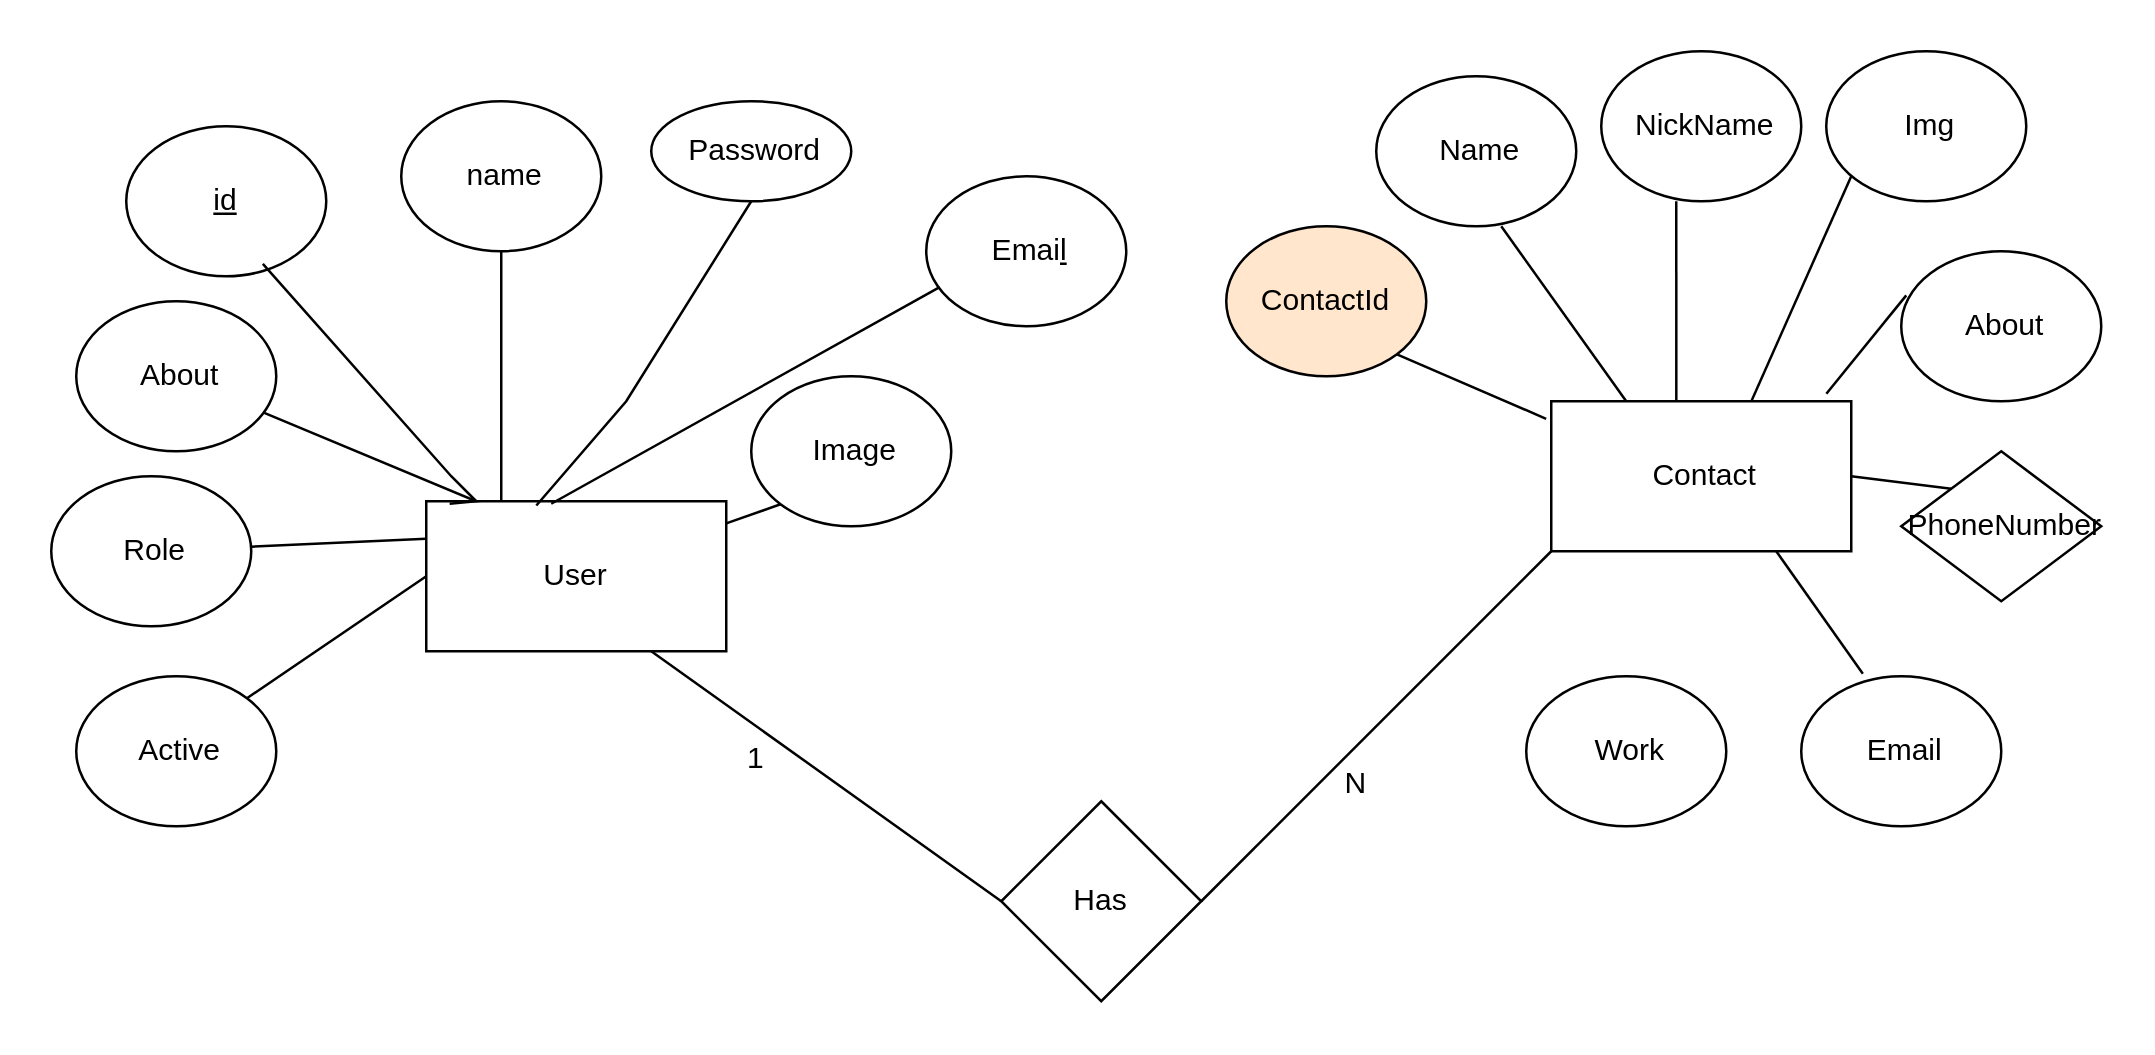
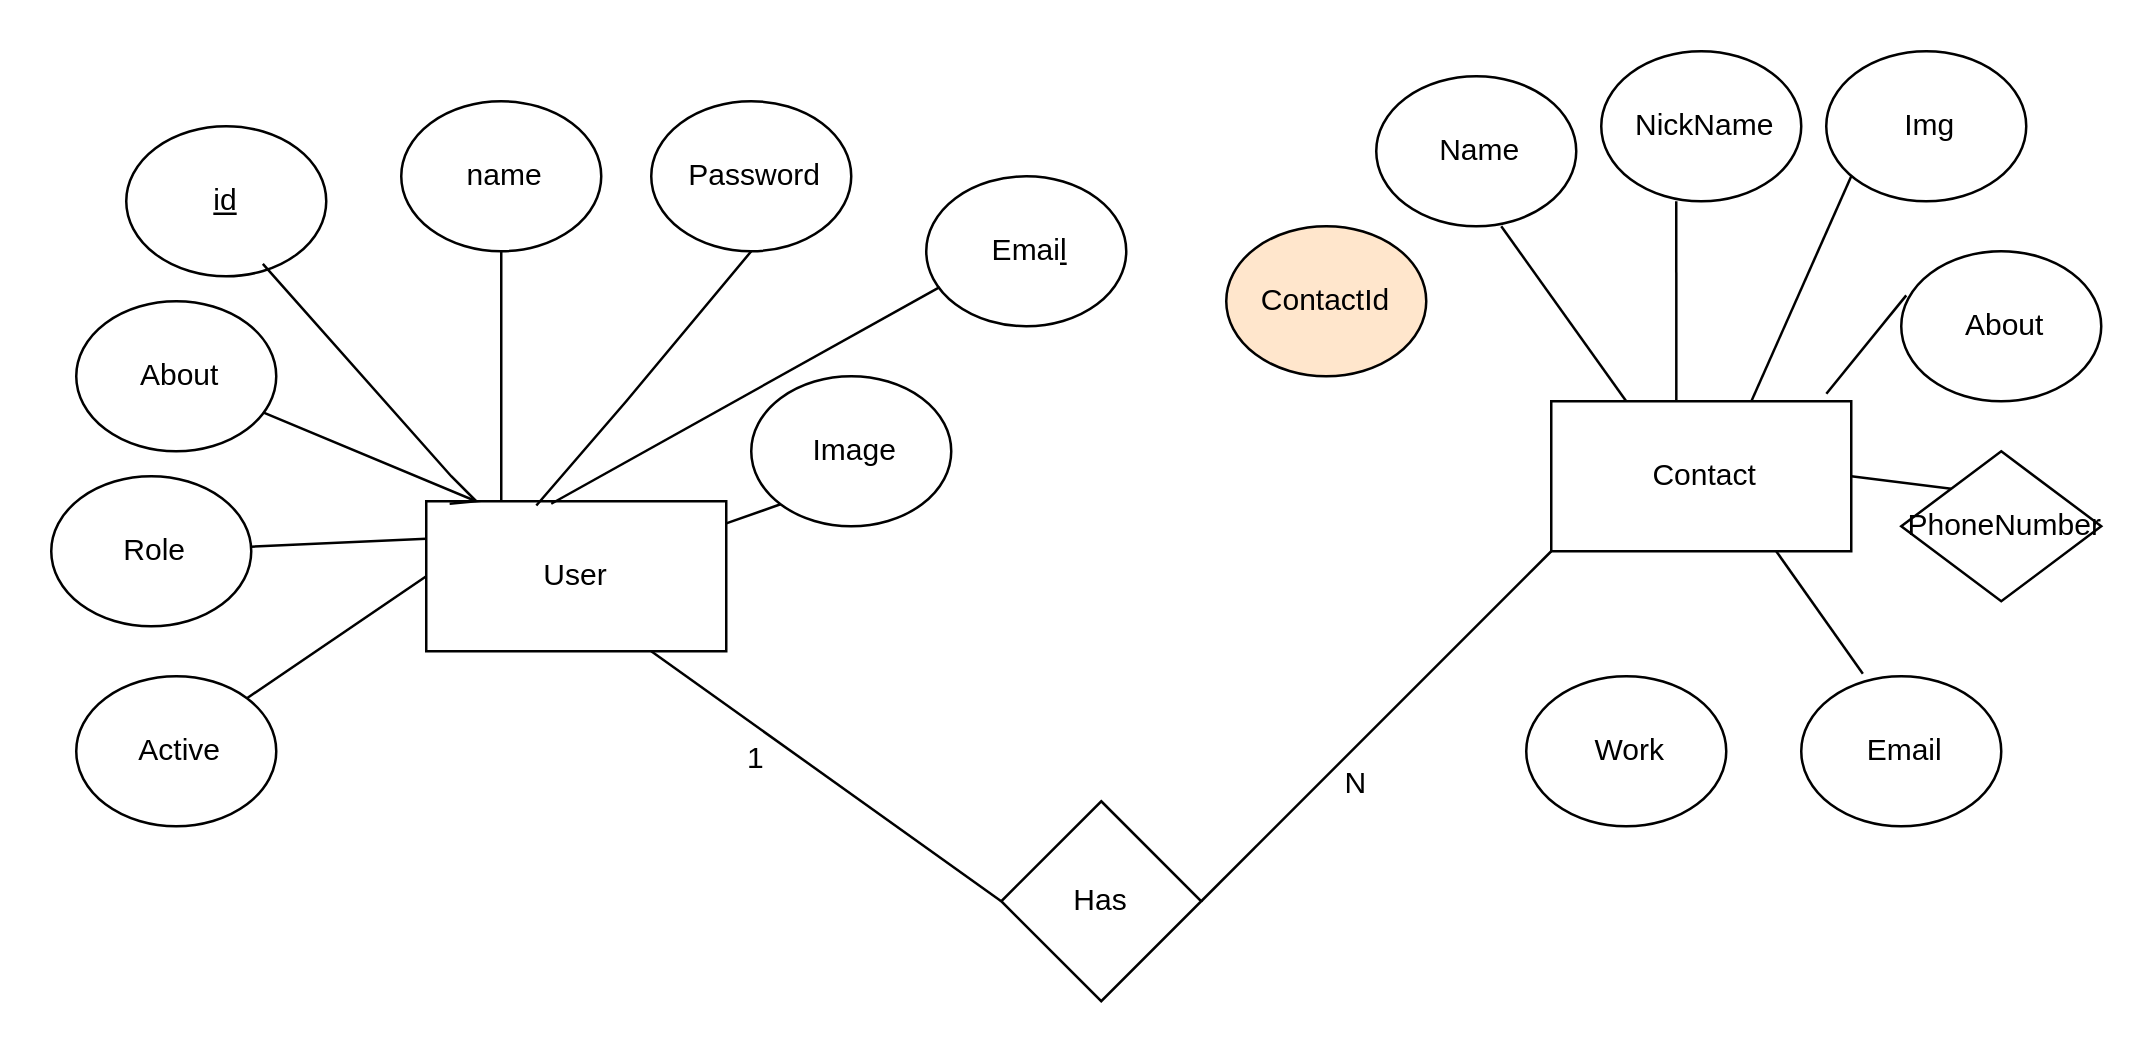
  <mxCell id="0" />
  <mxCell id="1" parent="0" />
  <mxCell id="2" value="User" style="rounded=0;whiteSpace=wrap;html=1;" vertex="1" parent="1"><mxGeometry x="170" y="200" width="120" height="60" as="geometry" /></mxCell>
  <mxCell id="3" value="&amp;nbsp;Contact" style="rounded=0;whiteSpace=wrap;html=1;" vertex="1" parent="1"><mxGeometry x="620" y="160" width="120" height="60" as="geometry" /></mxCell>
  <mxCell id="4" value="&lt;u&gt;id&lt;/u&gt;" style="ellipse;whiteSpace=wrap;html=1;" vertex="1" parent="1"><mxGeometry x="50" y="50" width="80" height="60" as="geometry" /></mxCell>
  <mxCell id="5" value="&amp;nbsp;name" style="ellipse;whiteSpace=wrap;html=1;" vertex="1" parent="1"><mxGeometry x="160" y="40" width="80" height="60" as="geometry" /></mxCell>
- <mxCell id="6" value="&amp;nbsp;Password" style="ellipse;whiteSpace=wrap;html=1;" vertex="1" parent="1"><mxGeometry x="260" y="40" width="80" height="40" as="geometry" /></mxCell>
+ <mxCell id="6" value="&amp;nbsp;Password" style="ellipse;whiteSpace=wrap;html=1;" vertex="1" parent="1"><mxGeometry x="260" y="40" width="80" height="60" as="geometry" /></mxCell>
  <mxCell id="7" value="&amp;nbsp;About" style="ellipse;whiteSpace=wrap;html=1;" vertex="1" parent="1"><mxGeometry x="30" y="120" width="80" height="60" as="geometry" /></mxCell>
  <mxCell id="8" value="&amp;nbsp;Emai&lt;u&gt;l&lt;/u&gt;" style="ellipse;whiteSpace=wrap;html=1;" vertex="1" parent="1"><mxGeometry x="370" y="70" width="80" height="60" as="geometry" /></mxCell>
  <mxCell id="9" value="&amp;nbsp;Image" style="ellipse;whiteSpace=wrap;html=1;" vertex="1" parent="1"><mxGeometry x="300" y="150" width="80" height="60" as="geometry" /></mxCell>
  <mxCell id="10" value="&amp;nbsp;Role" style="ellipse;whiteSpace=wrap;html=1;" vertex="1" parent="1"><mxGeometry x="20" y="190" width="80" height="60" as="geometry" /></mxCell>
  <mxCell id="11" value="&amp;nbsp;Active" style="ellipse;whiteSpace=wrap;html=1;" vertex="1" parent="1"><mxGeometry x="30" y="270" width="80" height="60" as="geometry" /></mxCell>
  <mxCell id="12" value="" style="endArrow=none;html=1;rounded=0;entryX=0;entryY=1;entryDx=0;entryDy=0;" edge="1" parent="1" source="2" target="9"><mxGeometry width="50" height="50" relative="1" as="geometry"><mxPoint x="370" y="250" as="sourcePoint" /><mxPoint x="420" y="200" as="targetPoint" /></mxGeometry></mxCell>
  <mxCell id="13" value="" style="endArrow=none;html=1;rounded=0;entryX=0.067;entryY=0.739;entryDx=0;entryDy=0;entryPerimeter=0;" edge="1" parent="1" target="8"><mxGeometry width="50" height="50" relative="1" as="geometry"><mxPoint x="220" y="201" as="sourcePoint" /><mxPoint x="350" y="180" as="targetPoint" /></mxGeometry></mxCell>
  <mxCell id="14" value="" style="endArrow=none;html=1;rounded=0;entryX=0.5;entryY=1;entryDx=0;entryDy=0;exitX=0.367;exitY=0.028;exitDx=0;exitDy=0;exitPerimeter=0;" edge="1" parent="1" source="2" target="6"><mxGeometry width="50" height="50" relative="1" as="geometry"><mxPoint x="230" y="211" as="sourcePoint" /><mxPoint x="385" y="124" as="targetPoint" /><Array as="points"><mxPoint x="250" y="160" /></Array></mxGeometry></mxCell>
  <mxCell id="15" value="" style="endArrow=none;html=1;rounded=0;entryX=0.5;entryY=1;entryDx=0;entryDy=0;exitX=0.25;exitY=0;exitDx=0;exitDy=0;" edge="1" parent="1" source="2" target="5"><mxGeometry width="50" height="50" relative="1" as="geometry"><mxPoint x="224" y="212" as="sourcePoint" /><mxPoint x="310" y="110" as="targetPoint" /><Array as="points"><mxPoint x="200" y="160" /></Array></mxGeometry></mxCell>
  <mxCell id="16" value="" style="endArrow=none;html=1;rounded=0;entryX=0.683;entryY=0.917;entryDx=0;entryDy=0;entryPerimeter=0;" edge="1" parent="1" target="4"><mxGeometry width="50" height="50" relative="1" as="geometry"><mxPoint x="190" y="200" as="sourcePoint" /><mxPoint x="210" y="110" as="targetPoint" /><Array as="points"><mxPoint x="180" y="190" /></Array></mxGeometry></mxCell>
  <mxCell id="17" value="" style="endArrow=none;html=1;rounded=0;exitX=0.078;exitY=0.017;exitDx=0;exitDy=0;exitPerimeter=0;" edge="1" parent="1" source="2" target="7"><mxGeometry width="50" height="50" relative="1" as="geometry"><mxPoint x="200" y="210" as="sourcePoint" /><mxPoint x="115" y="115" as="targetPoint" /><Array as="points"><mxPoint x="190" y="200" /></Array></mxGeometry></mxCell>
  <mxCell id="18" value="" style="endArrow=none;html=1;rounded=0;exitX=0;exitY=0.25;exitDx=0;exitDy=0;" edge="1" parent="1" source="2" target="10"><mxGeometry width="50" height="50" relative="1" as="geometry"><mxPoint x="210" y="220" as="sourcePoint" /><mxPoint x="115" y="175" as="targetPoint" /><Array as="points" /></mxGeometry></mxCell>
  <mxCell id="19" value="" style="endArrow=none;html=1;rounded=0;entryX=1;entryY=0;entryDx=0;entryDy=0;exitX=0;exitY=0.5;exitDx=0;exitDy=0;" edge="1" parent="1" source="2" target="11"><mxGeometry width="50" height="50" relative="1" as="geometry"><mxPoint x="180" y="200" as="sourcePoint" /><mxPoint x="110" y="227" as="targetPoint" /><Array as="points"><mxPoint x="170" y="230" /></Array></mxGeometry></mxCell>
  <mxCell id="20" value="ContactId" style="ellipse;whiteSpace=wrap;html=1;fillColor=#ffe6cc;" vertex="1" parent="1"><mxGeometry x="490" y="90" width="80" height="60" as="geometry" /></mxCell>
  <mxCell id="21" value="&amp;nbsp;Name" style="ellipse;whiteSpace=wrap;html=1;" vertex="1" parent="1"><mxGeometry x="550" y="30" width="80" height="60" as="geometry" /></mxCell>
  <mxCell id="22" value="&amp;nbsp;Email" style="ellipse;whiteSpace=wrap;html=1;" vertex="1" parent="1"><mxGeometry x="720" y="270" width="80" height="60" as="geometry" /></mxCell>
  <mxCell id="23" value="&amp;nbsp;PhoneNumber" style="rhombus;whiteSpace=wrap;html=1;" vertex="1" parent="1"><mxGeometry x="760" y="180" width="80" height="60" as="geometry" /></mxCell>
  <mxCell id="24" value="&amp;nbsp;Img" style="ellipse;whiteSpace=wrap;html=1;" vertex="1" parent="1"><mxGeometry x="730" y="20" width="80" height="60" as="geometry" /></mxCell>
  <mxCell id="25" value="&amp;nbsp;About" style="ellipse;whiteSpace=wrap;html=1;" vertex="1" parent="1"><mxGeometry x="760" y="100" width="80" height="60" as="geometry" /></mxCell>
  <mxCell id="26" value="&amp;nbsp;NickName" style="ellipse;whiteSpace=wrap;html=1;" vertex="1" parent="1"><mxGeometry x="640" y="20" width="80" height="60" as="geometry" /></mxCell>
  <mxCell id="27" value="&amp;nbsp;Work" style="ellipse;whiteSpace=wrap;html=1;" vertex="1" parent="1"><mxGeometry x="610" y="270" width="80" height="60" as="geometry" /></mxCell>
- <mxCell id="28" value="" style="endArrow=none;html=1;rounded=0;exitX=-0.017;exitY=0.117;exitDx=0;exitDy=0;exitPerimeter=0;entryX=1;entryY=1;entryDx=0;entryDy=0;" edge="1" parent="1" source="3" target="20"><mxGeometry width="50" height="50" relative="1" as="geometry"><mxPoint x="505" y="190" as="sourcePoint" /><mxPoint x="555" y="140" as="targetPoint" /></mxGeometry></mxCell>
  <mxCell id="29" value="" style="endArrow=none;html=1;rounded=0;exitX=0.25;exitY=0;exitDx=0;exitDy=0;entryX=1;entryY=1;entryDx=0;entryDy=0;" edge="1" parent="1" source="3"><mxGeometry width="50" height="50" relative="1" as="geometry"><mxPoint x="660" y="116" as="sourcePoint" /><mxPoint x="600" y="90" as="targetPoint" /></mxGeometry></mxCell>
  <mxCell id="30" value="" style="endArrow=none;html=1;rounded=0;exitX=0.417;exitY=0;exitDx=0;exitDy=0;entryX=1;entryY=1;entryDx=0;entryDy=0;exitPerimeter=0;" edge="1" parent="1" source="3"><mxGeometry width="50" height="50" relative="1" as="geometry"><mxPoint x="720" y="150" as="sourcePoint" /><mxPoint x="670" y="80" as="targetPoint" /></mxGeometry></mxCell>
  <mxCell id="31" value="" style="endArrow=none;html=1;rounded=0;exitX=0.667;exitY=0;exitDx=0;exitDy=0;entryX=1;entryY=1;entryDx=0;entryDy=0;exitPerimeter=0;" edge="1" parent="1" source="3"><mxGeometry width="50" height="50" relative="1" as="geometry"><mxPoint x="740" y="150" as="sourcePoint" /><mxPoint x="740" y="70" as="targetPoint" /></mxGeometry></mxCell>
  <mxCell id="32" value="" style="endArrow=none;html=1;rounded=0;entryX=0.025;entryY=0.294;entryDx=0;entryDy=0;entryPerimeter=0;exitX=0.917;exitY=-0.05;exitDx=0;exitDy=0;exitPerimeter=0;" edge="1" parent="1" source="3" target="25"><mxGeometry width="50" height="50" relative="1" as="geometry"><mxPoint x="730" y="210" as="sourcePoint" /><mxPoint x="770" y="120" as="targetPoint" /></mxGeometry></mxCell>
  <mxCell id="33" value="" style="endArrow=none;html=1;rounded=0;entryX=0;entryY=0;entryDx=0;entryDy=0;exitX=1;exitY=0.5;exitDx=0;exitDy=0;" edge="1" parent="1" source="3" target="23"><mxGeometry width="50" height="50" relative="1" as="geometry"><mxPoint x="740" y="220" as="sourcePoint" /><mxPoint x="772" y="181" as="targetPoint" /></mxGeometry></mxCell>
  <mxCell id="34" value="" style="endArrow=none;html=1;rounded=0;entryX=0.308;entryY=-0.017;entryDx=0;entryDy=0;exitX=0.75;exitY=1;exitDx=0;exitDy=0;entryPerimeter=0;" edge="1" parent="1" source="3" target="22"><mxGeometry width="50" height="50" relative="1" as="geometry"><mxPoint x="750" y="200" as="sourcePoint" /><mxPoint x="782" y="199" as="targetPoint" /></mxGeometry></mxCell>
  <mxCell id="35" value="Has" style="rhombus;whiteSpace=wrap;html=1;" vertex="1" parent="1"><mxGeometry x="400" y="320" width="80" height="80" as="geometry" /></mxCell>
  <mxCell id="36" value="" style="endArrow=none;html=1;rounded=0;exitX=0.75;exitY=1;exitDx=0;exitDy=0;entryX=0;entryY=0.5;entryDx=0;entryDy=0;" edge="1" parent="1" source="2" target="35"><mxGeometry width="50" height="50" relative="1" as="geometry"><mxPoint x="410" y="250" as="sourcePoint" /><mxPoint x="460" y="200" as="targetPoint" /></mxGeometry></mxCell>
  <mxCell id="37" value="" style="endArrow=none;html=1;rounded=0;entryX=0;entryY=1;entryDx=0;entryDy=0;exitX=1;exitY=0.5;exitDx=0;exitDy=0;" edge="1" parent="1" source="35" target="3"><mxGeometry width="50" height="50" relative="1" as="geometry"><mxPoint x="480" y="250" as="sourcePoint" /><mxPoint x="530" y="200" as="targetPoint" /></mxGeometry></mxCell>
  <mxCell id="38" value="&amp;nbsp;1" style="text;html=1;align=center;verticalAlign=middle;resizable=0;points=[];autosize=1;strokeColor=none;fillColor=none;" vertex="1" parent="1"><mxGeometry x="285" y="288" width="30" height="30" as="geometry" /></mxCell>
  <mxCell id="39" value="&amp;nbsp;N" style="text;html=1;align=center;verticalAlign=middle;resizable=0;points=[];autosize=1;strokeColor=none;fillColor=none;" vertex="1" parent="1"><mxGeometry x="520" y="298" width="40" height="30" as="geometry" /></mxCell>
